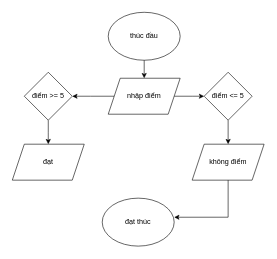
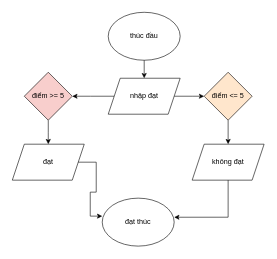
  <mxCell id="0" />
  <mxCell id="1" parent="0" />
  <mxCell id="2" value="thúc đầu" style="ellipse;whiteSpace=wrap;html=1;" vertex="1" parent="1"><mxGeometry x="180" y="20" width="120" height="80" as="geometry" /></mxCell>
  <mxCell id="3" value="" style="endArrow=classic;html=1;rounded=0;exitX=0.5;exitY=1;exitDx=0;exitDy=0;" edge="1" parent="1" source="2"><mxGeometry width="50" height="50" relative="1" as="geometry"><mxPoint x="250" y="380" as="sourcePoint" /><mxPoint x="240" y="130" as="targetPoint" /></mxGeometry></mxCell>
  <mxCell id="4" style="edgeStyle=orthogonalEdgeStyle;rounded=0;orthogonalLoop=1;jettySize=auto;html=1;exitX=0;exitY=0.5;exitDx=0;exitDy=0;" edge="1" parent="1" source="6"><mxGeometry relative="1" as="geometry"><mxPoint x="120" y="160" as="targetPoint" /></mxGeometry></mxCell>
  <mxCell id="5" style="edgeStyle=orthogonalEdgeStyle;rounded=0;orthogonalLoop=1;jettySize=auto;html=1;exitX=1;exitY=0.5;exitDx=0;exitDy=0;" edge="1" parent="1" source="6"><mxGeometry relative="1" as="geometry"><mxPoint x="340" y="160" as="targetPoint" /></mxGeometry></mxCell>
- <mxCell id="6" value="nhập điểm" style="shape=parallelogram;perimeter=parallelogramPerimeter;whiteSpace=wrap;html=1;fixedSize=1;" vertex="1" parent="1"><mxGeometry x="180" y="130" width="120" height="60" as="geometry" /></mxCell>
+ <mxCell id="6" value="nhập đạt" style="shape=parallelogram;perimeter=parallelogramPerimeter;whiteSpace=wrap;html=1;fixedSize=1;" vertex="1" parent="1"><mxGeometry x="180" y="130" width="120" height="60" as="geometry" /></mxCell>
  <mxCell id="7" style="edgeStyle=orthogonalEdgeStyle;rounded=0;orthogonalLoop=1;jettySize=auto;html=1;exitX=0.5;exitY=1;exitDx=0;exitDy=0;" edge="1" parent="1" source="8"><mxGeometry relative="1" as="geometry"><mxPoint x="80" y="240" as="targetPoint" /></mxGeometry></mxCell>
- <mxCell id="8" value="điểm &amp;gt;= 5" style="rhombus;whiteSpace=wrap;html=1;" vertex="1" parent="1"><mxGeometry x="40" y="120" width="80" height="80" as="geometry" /></mxCell>
+ <mxCell id="8" value="điểm &amp;gt;= 5" style="rhombus;whiteSpace=wrap;html=1;fillColor=#f8cecc;" vertex="1" parent="1"><mxGeometry x="40" y="120" width="80" height="80" as="geometry" /></mxCell>
  <mxCell id="9" style="edgeStyle=orthogonalEdgeStyle;rounded=0;orthogonalLoop=1;jettySize=auto;html=1;exitX=0.5;exitY=1;exitDx=0;exitDy=0;entryX=0.5;entryY=0;entryDx=0;entryDy=0;" edge="1" parent="1" source="10" target="12"><mxGeometry relative="1" as="geometry" /></mxCell>
- <mxCell id="10" value="điểm &amp;lt;= 5" style="rhombus;whiteSpace=wrap;html=1;" vertex="1" parent="1"><mxGeometry x="340" y="120" width="80" height="80" as="geometry" /></mxCell>
+ <mxCell id="10" value="điểm &amp;lt;= 5" style="rhombus;whiteSpace=wrap;html=1;fillColor=#ffe6cc;" vertex="1" parent="1"><mxGeometry x="340" y="120" width="80" height="80" as="geometry" /></mxCell>
  <mxCell id="11" value="đạt" style="shape=parallelogram;perimeter=parallelogramPerimeter;whiteSpace=wrap;html=1;fixedSize=1;" vertex="1" parent="1"><mxGeometry x="20" y="240" width="120" height="60" as="geometry" /></mxCell>
- <mxCell id="12" value="không điểm" style="shape=parallelogram;perimeter=parallelogramPerimeter;whiteSpace=wrap;html=1;fixedSize=1;" vertex="1" parent="1"><mxGeometry x="320" y="240" width="120" height="60" as="geometry" /></mxCell>
+ <mxCell id="12" value="không đạt" style="shape=parallelogram;perimeter=parallelogramPerimeter;whiteSpace=wrap;html=1;fixedSize=1;" vertex="1" parent="1"><mxGeometry x="320" y="240" width="120" height="60" as="geometry" /></mxCell>
  <mxCell id="13" value="đạt thúc" style="ellipse;whiteSpace=wrap;html=1;" vertex="1" parent="1"><mxGeometry x="170" y="330" width="120" height="80" as="geometry" /></mxCell>
+ <mxCell id="14" style="edgeStyle=orthogonalEdgeStyle;rounded=0;orthogonalLoop=1;jettySize=auto;html=1;exitX=1;exitY=0.5;exitDx=0;exitDy=0;entryX=0;entryY=0.375;entryDx=0;entryDy=0;entryPerimeter=0;" edge="1" parent="1" source="11" target="13"><mxGeometry relative="1" as="geometry" /></mxCell>
  <mxCell id="15" style="edgeStyle=orthogonalEdgeStyle;rounded=0;orthogonalLoop=1;jettySize=auto;html=1;exitX=0.5;exitY=1;exitDx=0;exitDy=0;entryX=1;entryY=0.398;entryDx=0;entryDy=0;entryPerimeter=0;" edge="1" parent="1" source="12" target="13"><mxGeometry relative="1" as="geometry" /></mxCell>
